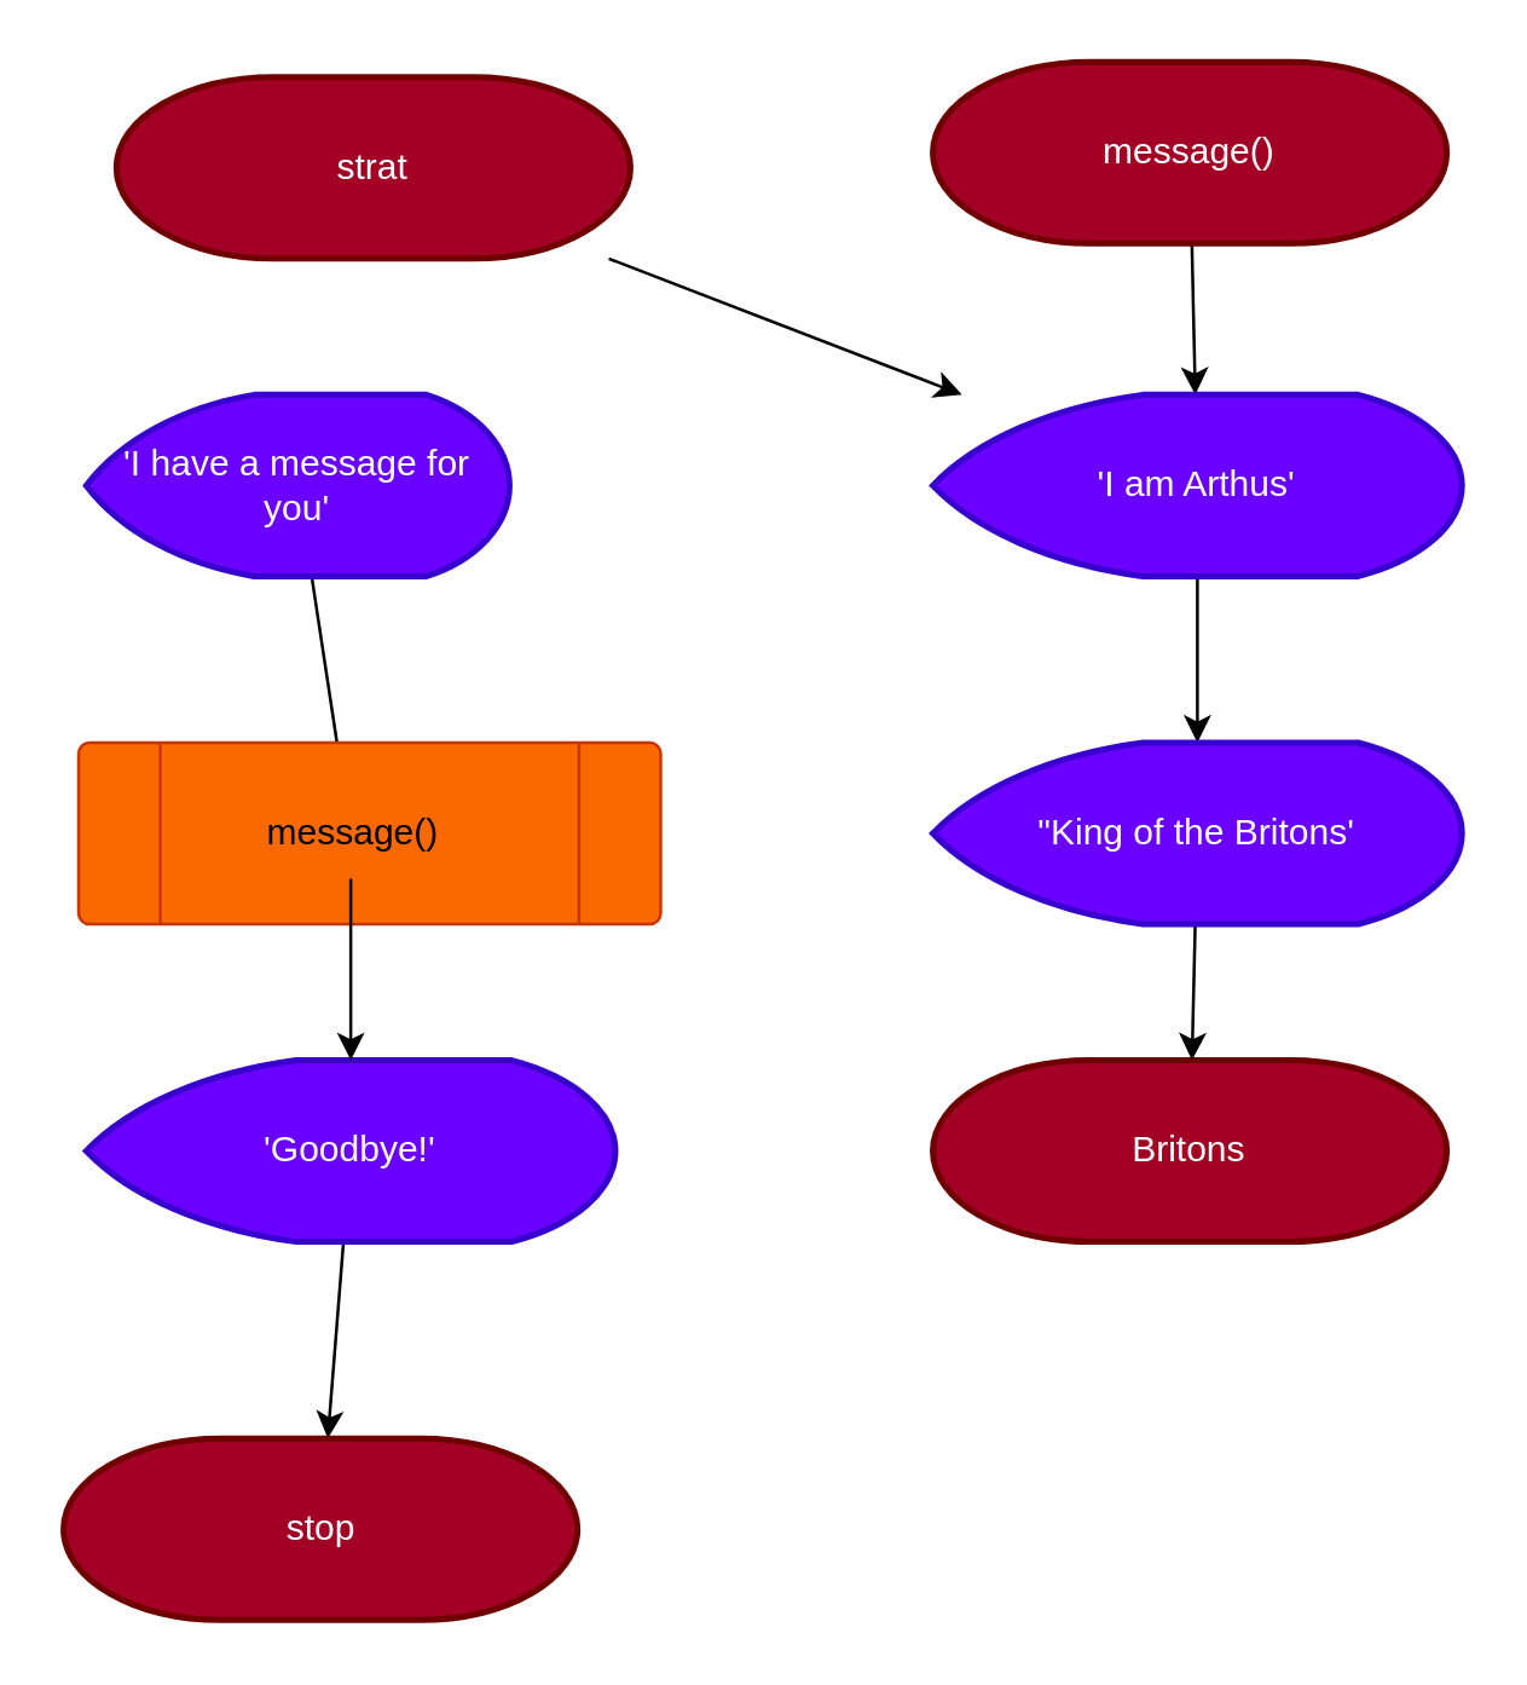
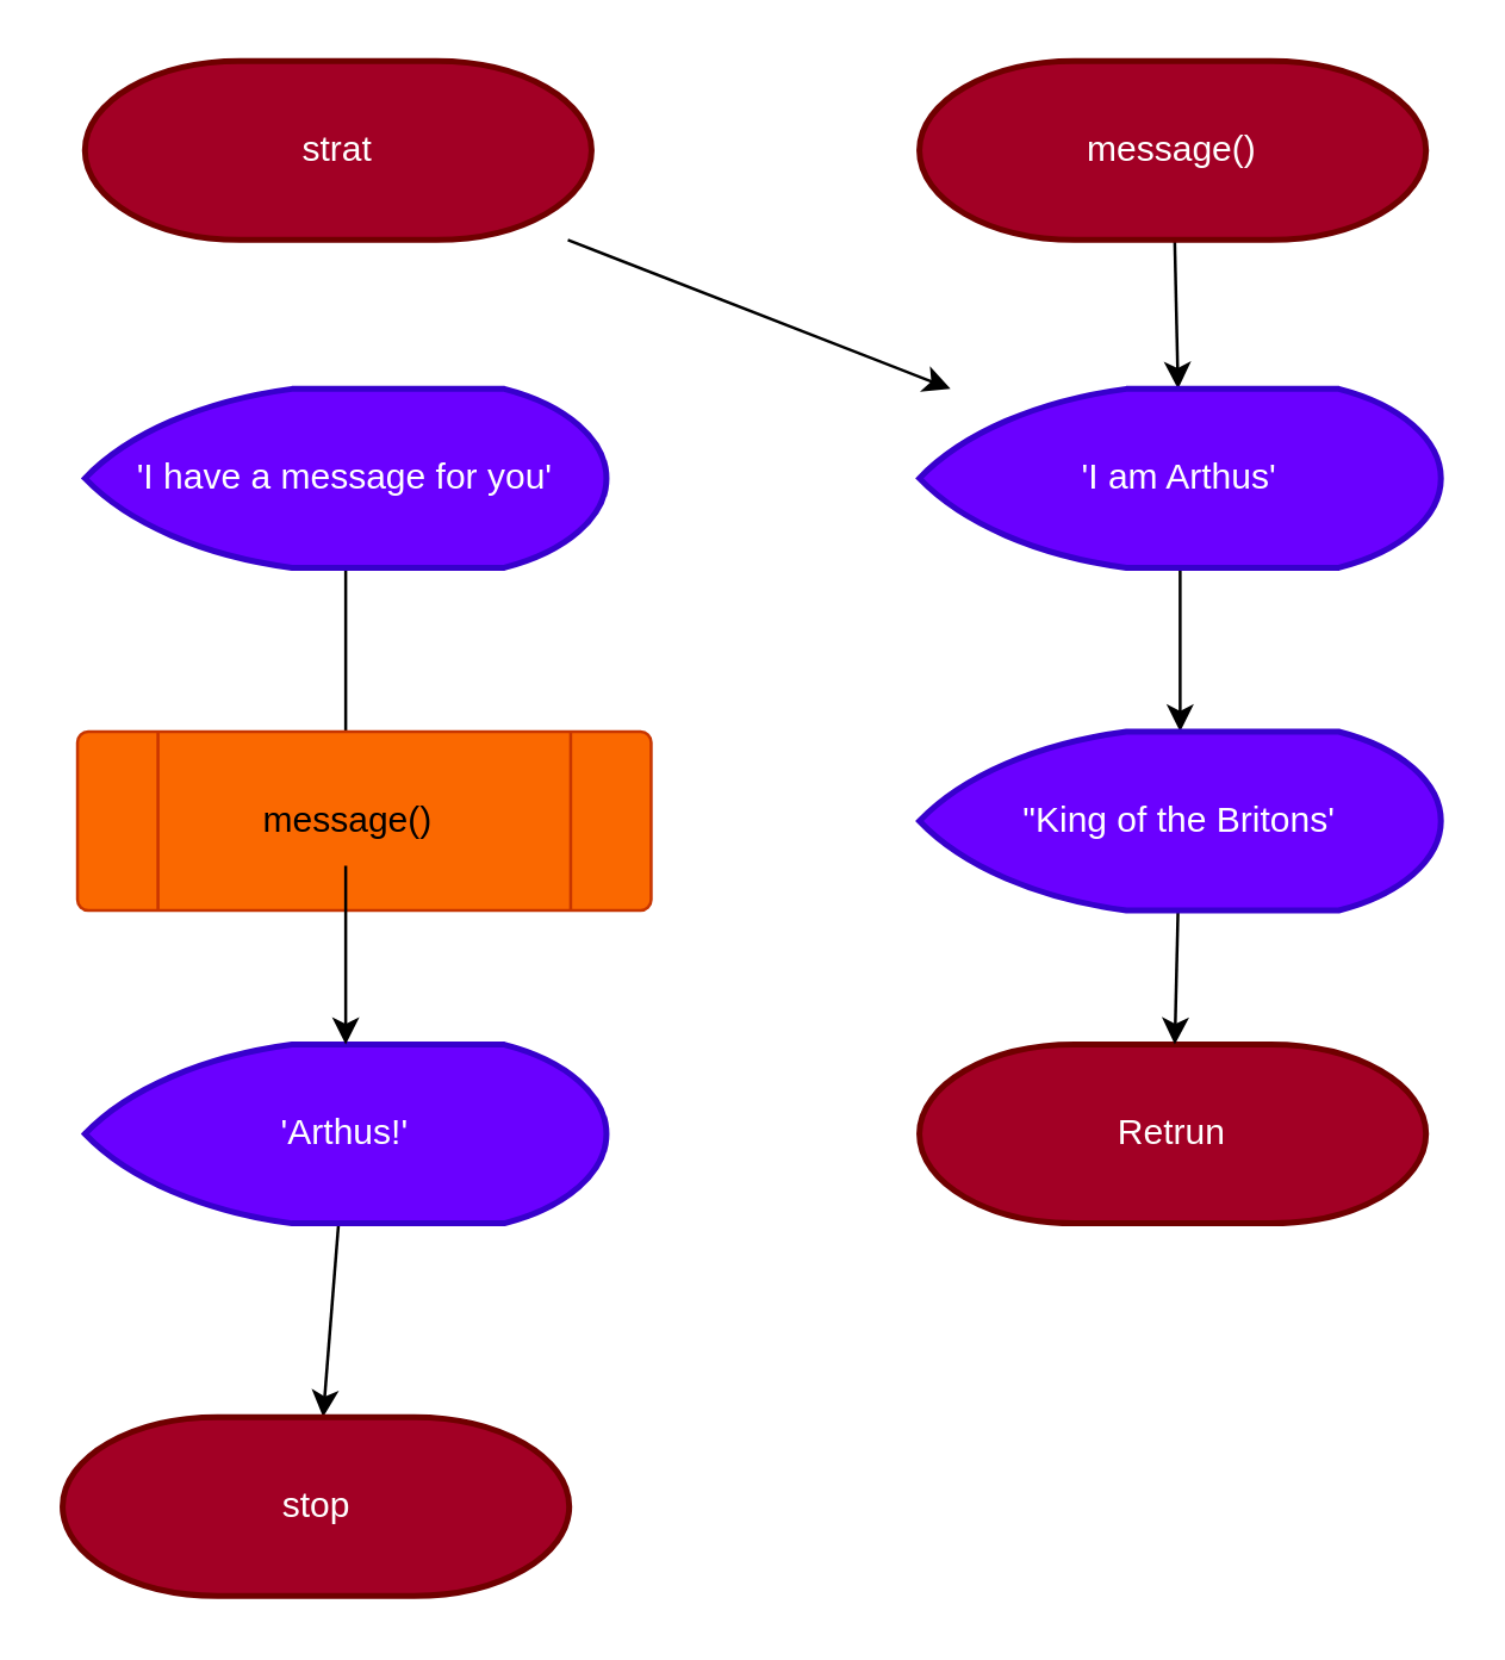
  <mxCell id="0" />
  <mxCell id="1" parent="0" />
  <mxCell id="2" value="" style="edgeStyle=none;html=1;" edge="1" parent="1" source="3" target="16"><mxGeometry relative="1" as="geometry" /></mxCell>
- <mxCell id="3" value="strat" style="strokeWidth=2;html=1;shape=mxgraph.flowchart.terminator;whiteSpace=wrap;fillColor=#a20025;fontColor=#ffffff;strokeColor=#6F0000;" vertex="1" parent="1"><mxGeometry x="38" y="25" width="170" height="60" as="geometry" /></mxCell>
+ <mxCell id="3" value="strat" style="strokeWidth=2;html=1;shape=mxgraph.flowchart.terminator;whiteSpace=wrap;fillColor=#a20025;fontColor=#ffffff;strokeColor=#6F0000;" vertex="1" parent="1"><mxGeometry x="28" y="20" width="170" height="60" as="geometry" /></mxCell>
  <mxCell id="4" value="" style="edgeStyle=none;html=1;" edge="1" parent="1" source="5" target="11"><mxGeometry relative="1" as="geometry" /></mxCell>
- <mxCell id="5" value="'I have a message for you'" style="strokeWidth=2;html=1;shape=mxgraph.flowchart.display;whiteSpace=wrap;fillColor=#6a00ff;fontColor=#ffffff;strokeColor=#3700CC;" vertex="1" parent="1"><mxGeometry x="28" y="130" width="140" height="60" as="geometry" /></mxCell>
+ <mxCell id="5" value="'I have a message for you'" style="strokeWidth=2;html=1;shape=mxgraph.flowchart.display;whiteSpace=wrap;fillColor=#6a00ff;fontColor=#ffffff;strokeColor=#3700CC;" vertex="1" parent="1"><mxGeometry x="28" y="130" width="175" height="60" as="geometry" /></mxCell>
  <mxCell id="6" value="" style="verticalLabelPosition=bottom;verticalAlign=top;html=1;shape=process;whiteSpace=wrap;rounded=1;size=0.14;arcSize=6;fillColor=#fa6800;strokeColor=#C73500;fontColor=#000000;" vertex="1" parent="1"><mxGeometry x="25.5" y="245" width="192.5" height="60" as="geometry" /></mxCell>
  <mxCell id="7" value="" style="edgeStyle=none;html=1;" edge="1" parent="1" source="8" target="9"><mxGeometry relative="1" as="geometry" /></mxCell>
- <mxCell id="8" value="'Goodbye!'" style="strokeWidth=2;html=1;shape=mxgraph.flowchart.display;whiteSpace=wrap;fillColor=#6a00ff;fontColor=#ffffff;strokeColor=#3700CC;" vertex="1" parent="1"><mxGeometry x="28" y="350" width="175" height="60" as="geometry" /></mxCell>
+ <mxCell id="8" value="'Arthus!'" style="strokeWidth=2;html=1;shape=mxgraph.flowchart.display;whiteSpace=wrap;fillColor=#6a00ff;fontColor=#ffffff;strokeColor=#3700CC;" vertex="1" parent="1"><mxGeometry x="28" y="350" width="175" height="60" as="geometry" /></mxCell>
  <mxCell id="9" value="stop" style="strokeWidth=2;html=1;shape=mxgraph.flowchart.terminator;whiteSpace=wrap;fillColor=#a20025;fontColor=#ffffff;strokeColor=#6F0000;" vertex="1" parent="1"><mxGeometry x="20.5" y="475" width="170" height="60" as="geometry" /></mxCell>
  <mxCell id="10" value="" style="edgeStyle=none;html=1;" edge="1" parent="1" source="11" target="8"><mxGeometry relative="1" as="geometry" /></mxCell>
  <mxCell id="11" value="message()" style="text;html=1;align=center;verticalAlign=middle;resizable=0;points=[];autosize=1;strokeColor=none;fillColor=none;" vertex="1" parent="1"><mxGeometry x="75.5" y="260" width="80" height="30" as="geometry" /></mxCell>
  <mxCell id="12" value="" style="edgeStyle=none;html=1;" edge="1" parent="1" source="13" target="16"><mxGeometry relative="1" as="geometry" /></mxCell>
  <mxCell id="13" value="message()" style="strokeWidth=2;html=1;shape=mxgraph.flowchart.terminator;whiteSpace=wrap;fillColor=#a20025;fontColor=#ffffff;strokeColor=#6F0000;" vertex="1" parent="1"><mxGeometry x="308" y="20" width="170" height="60" as="geometry" /></mxCell>
- <mxCell id="14" value="Britons" style="strokeWidth=2;html=1;shape=mxgraph.flowchart.terminator;whiteSpace=wrap;fillColor=#a20025;fontColor=#ffffff;strokeColor=#6F0000;" vertex="1" parent="1"><mxGeometry x="308" y="350" width="170" height="60" as="geometry" /></mxCell>
+ <mxCell id="14" value="Retrun" style="strokeWidth=2;html=1;shape=mxgraph.flowchart.terminator;whiteSpace=wrap;fillColor=#a20025;fontColor=#ffffff;strokeColor=#6F0000;" vertex="1" parent="1"><mxGeometry x="308" y="350" width="170" height="60" as="geometry" /></mxCell>
  <mxCell id="15" value="" style="edgeStyle=none;html=1;" edge="1" parent="1" source="16" target="18"><mxGeometry relative="1" as="geometry" /></mxCell>
  <mxCell id="16" value="'I am Arthus'" style="strokeWidth=2;html=1;shape=mxgraph.flowchart.display;whiteSpace=wrap;fillColor=#6a00ff;fontColor=#ffffff;strokeColor=#3700CC;" vertex="1" parent="1"><mxGeometry x="308" y="130" width="175" height="60" as="geometry" /></mxCell>
  <mxCell id="17" value="" style="edgeStyle=none;html=1;" edge="1" parent="1" source="18" target="14"><mxGeometry relative="1" as="geometry" /></mxCell>
  <mxCell id="18" value="&quot;King of the Britons'" style="strokeWidth=2;html=1;shape=mxgraph.flowchart.display;whiteSpace=wrap;fillColor=#6a00ff;fontColor=#ffffff;strokeColor=#3700CC;" vertex="1" parent="1"><mxGeometry x="308" y="245" width="175" height="60" as="geometry" /></mxCell>
